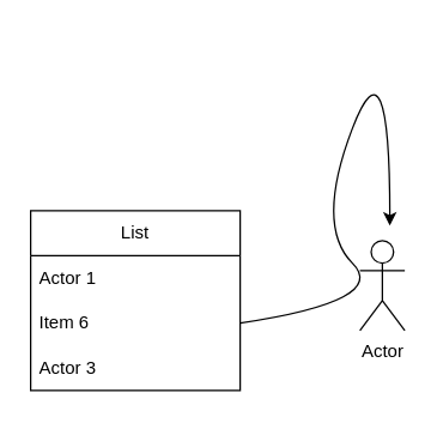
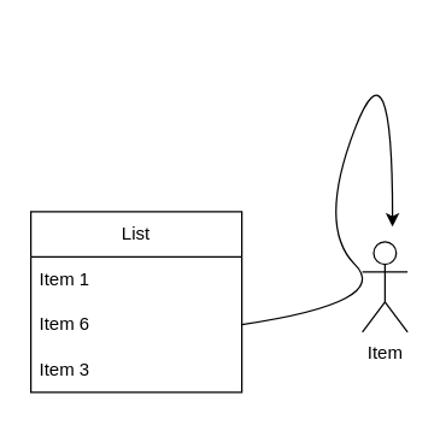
  <mxCell id="0" />
  <mxCell id="1" parent="0" />
- <mxCell id="2" value="Actor" style="shape=umlActor;verticalLabelPosition=bottom;verticalAlign=top;html=1;outlineConnect=0;" parent="1" vertex="1"><mxGeometry x="240" y="160" width="30" height="60" as="geometry" /></mxCell>
+ <mxCell id="2" value="Item" style="shape=umlActor;verticalLabelPosition=bottom;verticalAlign=top;html=1;outlineConnect=0;" parent="1" vertex="1"><mxGeometry x="240" y="160" width="30" height="60" as="geometry" /></mxCell>
  <mxCell id="3" value="" style="curved=1;endArrow=classic;html=1;rounded=0;exitX=1;exitY=0.5;exitDx=0;exitDy=0;" parent="1" source="6" edge="1"><mxGeometry width="50" height="50" relative="1" as="geometry"><mxPoint x="210" y="200" as="sourcePoint" /><mxPoint x="260" y="150" as="targetPoint" /><Array as="points"><mxPoint x="260" y="200" /><mxPoint x="210" y="150" /><mxPoint x="260" y="20" /></Array></mxGeometry></mxCell>
  <mxCell id="4" value="List" style="swimlane;fontStyle=0;childLayout=stackLayout;horizontal=1;startSize=30;horizontalStack=0;resizeParent=1;resizeParentMax=0;resizeLast=0;collapsible=1;marginBottom=0;whiteSpace=wrap;html=1;" parent="1" vertex="1"><mxGeometry x="20" y="140" width="140" height="120" as="geometry" /></mxCell>
- <mxCell id="5" value="Actor 1" style="text;strokeColor=none;fillColor=none;align=left;verticalAlign=middle;spacingLeft=4;spacingRight=4;overflow=hidden;points=[[0,0.5],[1,0.5]];portConstraint=eastwest;rotatable=0;whiteSpace=wrap;html=1;" parent="4" vertex="1"><mxGeometry y="30" width="140" height="30" as="geometry" /></mxCell>
+ <mxCell id="5" value="Item 1" style="text;strokeColor=none;fillColor=none;align=left;verticalAlign=middle;spacingLeft=4;spacingRight=4;overflow=hidden;points=[[0,0.5],[1,0.5]];portConstraint=eastwest;rotatable=0;whiteSpace=wrap;html=1;" parent="4" vertex="1"><mxGeometry y="30" width="140" height="30" as="geometry" /></mxCell>
  <mxCell id="6" value="Item 6" style="text;strokeColor=none;fillColor=none;align=left;verticalAlign=middle;spacingLeft=4;spacingRight=4;overflow=hidden;points=[[0,0.5],[1,0.5]];portConstraint=eastwest;rotatable=0;whiteSpace=wrap;html=1;" parent="4" vertex="1"><mxGeometry y="60" width="140" height="30" as="geometry" /></mxCell>
- <mxCell id="7" value="Actor 3" style="text;strokeColor=none;fillColor=none;align=left;verticalAlign=middle;spacingLeft=4;spacingRight=4;overflow=hidden;points=[[0,0.5],[1,0.5]];portConstraint=eastwest;rotatable=0;whiteSpace=wrap;html=1;" parent="4" vertex="1"><mxGeometry y="90" width="140" height="30" as="geometry" /></mxCell>
+ <mxCell id="7" value="Item 3" style="text;strokeColor=none;fillColor=none;align=left;verticalAlign=middle;spacingLeft=4;spacingRight=4;overflow=hidden;points=[[0,0.5],[1,0.5]];portConstraint=eastwest;rotatable=0;whiteSpace=wrap;html=1;" parent="4" vertex="1"><mxGeometry y="90" width="140" height="30" as="geometry" /></mxCell>
